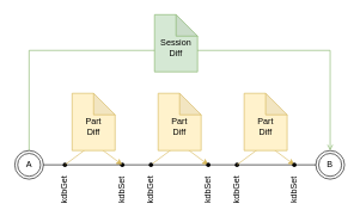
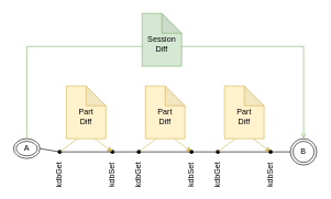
  <mxCell id="0" />
  <mxCell id="1" parent="0" />
- <mxCell id="2" value="A" style="ellipse;shape=doubleEllipse;whiteSpace=wrap;html=1;aspect=fixed;" vertex="1" parent="1"><mxGeometry x="20" y="210" width="40" height="40" as="geometry" /></mxCell>
+ <mxCell id="2" value="A" style="ellipse;shape=doubleEllipse;whiteSpace=wrap;html=1;aspect=fixed;" vertex="1" parent="1"><mxGeometry x="20" y="210" width="40" height="30" as="geometry" /></mxCell>
  <mxCell id="3" value="" style="endArrow=none;html=1;rounded=0;exitDx=0;exitDy=0;" edge="1" parent="1"><mxGeometry width="50" height="50" relative="1" as="geometry"><mxPoint x="170" y="230" as="sourcePoint" /><mxPoint x="450" y="230" as="targetPoint" /></mxGeometry></mxCell>
  <mxCell id="4" value="B" style="ellipse;shape=doubleEllipse;whiteSpace=wrap;html=1;aspect=fixed;" vertex="1" parent="1"><mxGeometry x="440" y="210" width="40" height="40" as="geometry" /></mxCell>
  <mxCell id="5" value="" style="shape=waypoint;sketch=0;fillStyle=solid;size=6;pointerEvents=1;points=[];fillColor=none;resizable=0;rotatable=0;perimeter=centerPerimeter;snapToPoint=1;" vertex="1" parent="1"><mxGeometry x="160" y="220" width="20" height="20" as="geometry" /></mxCell>
  <mxCell id="6" value="" style="endArrow=none;html=1;rounded=0;exitX=1;exitY=0.5;exitDx=0;exitDy=0;" edge="1" parent="1" source="2" target="7"><mxGeometry width="50" height="50" relative="1" as="geometry"><mxPoint x="60" y="230" as="sourcePoint" /><mxPoint x="450" y="230" as="targetPoint" /></mxGeometry></mxCell>
  <mxCell id="7" value="" style="shape=waypoint;sketch=0;fillStyle=solid;size=6;pointerEvents=1;points=[];fillColor=none;resizable=0;rotatable=0;perimeter=centerPerimeter;snapToPoint=1;" vertex="1" parent="1"><mxGeometry x="80" y="220" width="20" height="20" as="geometry" /></mxCell>
  <mxCell id="8" value="" style="endArrow=classic;html=1;rounded=0;fillColor=#fff2cc;strokeColor=#d6b656;" edge="1" parent="1" source="7" target="5"><mxGeometry width="50" height="50" relative="1" as="geometry"><mxPoint x="200" y="270" as="sourcePoint" /><mxPoint x="250" y="220" as="targetPoint" /><Array as="points"><mxPoint x="130" y="200" /></Array></mxGeometry></mxCell>
  <mxCell id="9" value="" style="endArrow=none;html=1;rounded=0;exitDx=0;exitDy=0;" edge="1" parent="1" source="7"><mxGeometry width="50" height="50" relative="1" as="geometry"><mxPoint x="90" y="230" as="sourcePoint" /><mxPoint x="170" y="230" as="targetPoint" /></mxGeometry></mxCell>
  <mxCell id="10" value="kdbGet" style="text;html=1;strokeColor=none;fillColor=none;align=center;verticalAlign=middle;whiteSpace=wrap;rounded=0;rotation=-90;" vertex="1" parent="1"><mxGeometry x="60" y="250" width="60" height="30" as="geometry" /></mxCell>
  <mxCell id="11" value="kdbSet" style="text;html=1;strokeColor=none;fillColor=none;align=center;verticalAlign=middle;whiteSpace=wrap;rounded=0;rotation=-90;" vertex="1" parent="1"><mxGeometry x="140" y="250" width="60" height="30" as="geometry" /></mxCell>
  <mxCell id="12" value="" style="endArrow=classic;html=1;rounded=0;fillColor=#fff2cc;strokeColor=#d6b656;" edge="1" parent="1"><mxGeometry width="50" height="50" relative="1" as="geometry"><mxPoint x="210" y="230" as="sourcePoint" /><mxPoint x="290" y="230" as="targetPoint" /><Array as="points"><mxPoint x="250" y="200" /></Array></mxGeometry></mxCell>
  <mxCell id="13" value="" style="shape=waypoint;sketch=0;fillStyle=solid;size=6;pointerEvents=1;points=[];fillColor=none;resizable=0;rotatable=0;perimeter=centerPerimeter;snapToPoint=1;" vertex="1" parent="1"><mxGeometry x="200" y="220" width="20" height="20" as="geometry" /></mxCell>
  <mxCell id="14" value="" style="shape=waypoint;sketch=0;fillStyle=solid;size=6;pointerEvents=1;points=[];fillColor=none;resizable=0;rotatable=0;perimeter=centerPerimeter;snapToPoint=1;" vertex="1" parent="1"><mxGeometry x="280" y="220" width="20" height="20" as="geometry" /></mxCell>
  <mxCell id="15" value="kdbGet" style="text;html=1;strokeColor=none;fillColor=none;align=center;verticalAlign=middle;whiteSpace=wrap;rounded=0;rotation=-90;" vertex="1" parent="1"><mxGeometry x="180" y="250" width="60" height="30" as="geometry" /></mxCell>
  <mxCell id="16" value="kdbSet" style="text;html=1;strokeColor=none;fillColor=none;align=center;verticalAlign=middle;whiteSpace=wrap;rounded=0;rotation=-90;" vertex="1" parent="1"><mxGeometry x="260" y="250" width="60" height="30" as="geometry" /></mxCell>
  <mxCell id="17" value="" style="endArrow=classic;html=1;rounded=0;" edge="1" parent="1" source="20"><mxGeometry width="50" height="50" relative="1" as="geometry"><mxPoint x="330" y="230" as="sourcePoint" /><mxPoint x="410" y="230" as="targetPoint" /><Array as="points" /></mxGeometry></mxCell>
  <mxCell id="18" value="" style="shape=waypoint;sketch=0;fillStyle=solid;size=6;pointerEvents=1;points=[];resizable=0;rotatable=0;perimeter=centerPerimeter;snapToPoint=1;" vertex="1" parent="1"><mxGeometry x="320" y="220" width="20" height="20" as="geometry" /></mxCell>
  <mxCell id="19" value="" style="endArrow=classic;html=1;rounded=0;fillColor=#fff2cc;strokeColor=#d6b656;" edge="1" parent="1" target="20"><mxGeometry width="50" height="50" relative="1" as="geometry"><mxPoint x="330" y="230" as="sourcePoint" /><mxPoint x="410" y="230" as="targetPoint" /><Array as="points"><mxPoint x="370" y="200" /></Array></mxGeometry></mxCell>
  <mxCell id="20" value="" style="shape=waypoint;sketch=0;fillStyle=solid;size=6;pointerEvents=1;points=[];fillColor=none;resizable=0;rotatable=0;perimeter=centerPerimeter;snapToPoint=1;" vertex="1" parent="1"><mxGeometry x="400" y="220" width="20" height="20" as="geometry" /></mxCell>
  <mxCell id="21" value="kdbGet" style="text;html=1;strokeColor=none;fillColor=none;align=center;verticalAlign=middle;whiteSpace=wrap;rounded=0;rotation=-90;" vertex="1" parent="1"><mxGeometry x="300" y="250" width="60" height="30" as="geometry" /></mxCell>
  <mxCell id="22" value="kdbSet" style="text;html=1;strokeColor=none;fillColor=none;align=center;verticalAlign=middle;whiteSpace=wrap;rounded=0;rotation=-90;" vertex="1" parent="1"><mxGeometry x="380" y="250" width="60" height="30" as="geometry" /></mxCell>
  <mxCell id="23" value="&lt;div&gt;&lt;br&gt;Part&lt;/div&gt;&lt;div&gt;Diff&lt;/div&gt;" style="shape=note;whiteSpace=wrap;html=1;backgroundOutline=1;darkOpacity=0.05;fillColor=#fff2cc;strokeColor=#d6b656;" vertex="1" parent="1"><mxGeometry x="100" y="130" width="60" height="80" as="geometry" /></mxCell>
  <mxCell id="24" value="&lt;br&gt;Part&lt;br&gt;Diff" style="shape=note;whiteSpace=wrap;html=1;backgroundOutline=1;darkOpacity=0.05;fillColor=#fff2cc;strokeColor=#d6b656;" vertex="1" parent="1"><mxGeometry x="220" y="130" width="60" height="80" as="geometry" /></mxCell>
  <mxCell id="25" value="&lt;br&gt;Part&lt;br&gt;Diff" style="shape=note;whiteSpace=wrap;html=1;backgroundOutline=1;darkOpacity=0.05;fillColor=#fff2cc;strokeColor=#d6b656;" vertex="1" parent="1"><mxGeometry x="340" y="130" width="60" height="80" as="geometry" /></mxCell>
  <mxCell id="26" value="" style="endArrow=open;html=1;rounded=0;exitX=0.5;exitY=0;exitDx=0;exitDy=0;entryX=0.5;entryY=0;entryDx=0;entryDy=0;fillColor=#d5e8d4;strokeColor=#82b366;" edge="1" parent="1" source="2" target="4"><mxGeometry width="50" height="50" relative="1" as="geometry"><mxPoint x="290" y="160" as="sourcePoint" /><mxPoint x="340" y="110" as="targetPoint" /><Array as="points"><mxPoint x="40" y="70" /><mxPoint x="460" y="70" /></Array></mxGeometry></mxCell>
  <mxCell id="27" value="&lt;br&gt;Session&lt;br&gt;Diff" style="shape=note;whiteSpace=wrap;html=1;backgroundOutline=1;darkOpacity=0.05;fillColor=#d5e8d4;strokeColor=#82b366;" vertex="1" parent="1"><mxGeometry x="215" y="20" width="60" height="80" as="geometry" /></mxCell>
